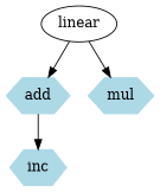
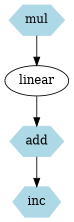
  digraph {
    node [shape=polygon color=lightblue sides=6 style=filled]
    linear [shape=ellipse color="" sides="" style=""]
    add
    mul
    inc
    linear -> add
-   linear -> mul
+   mul -> linear
    add -> inc
  }
